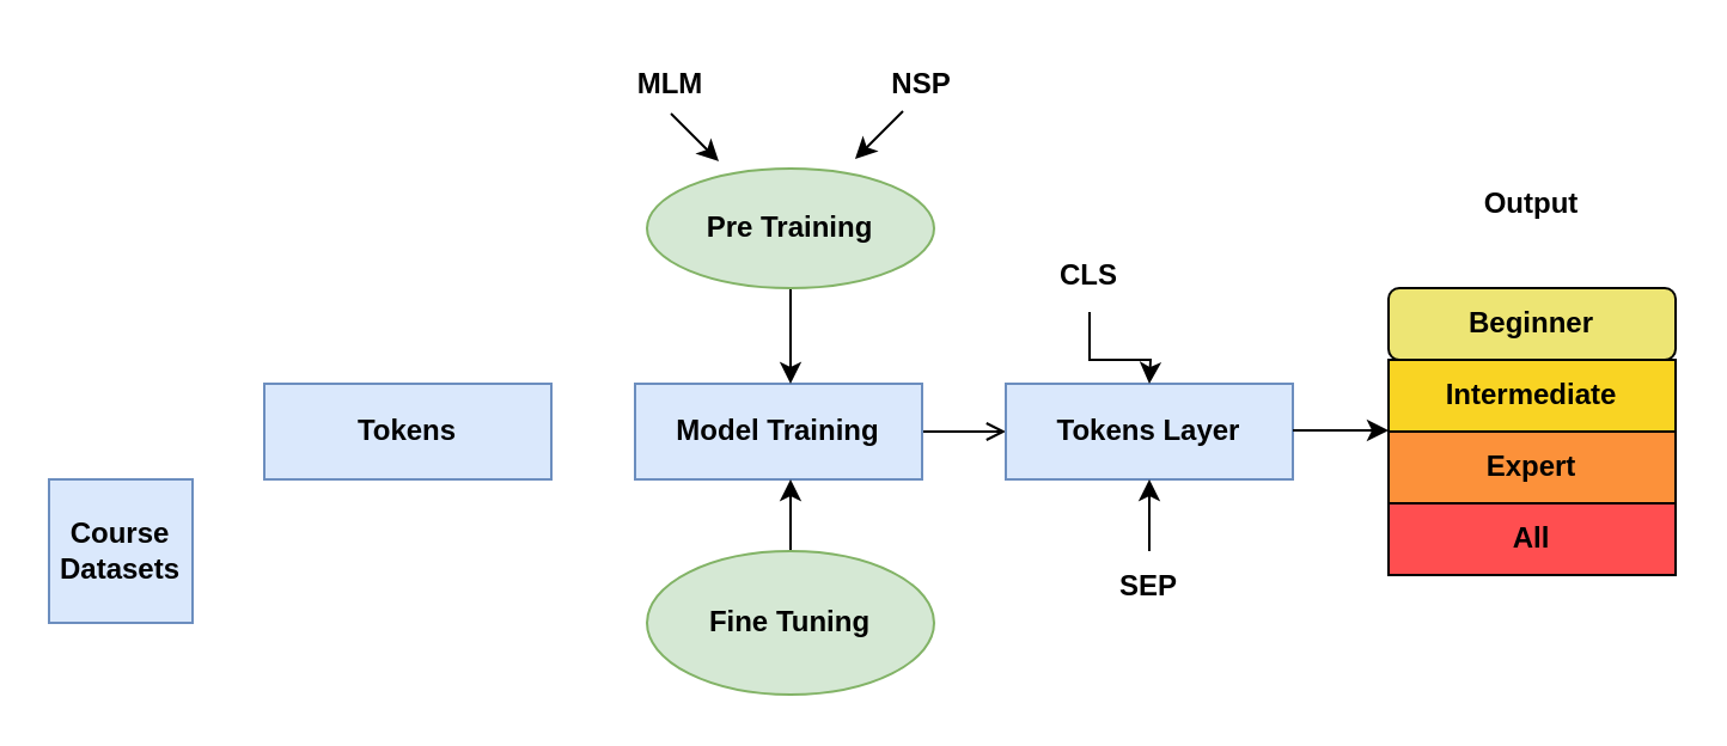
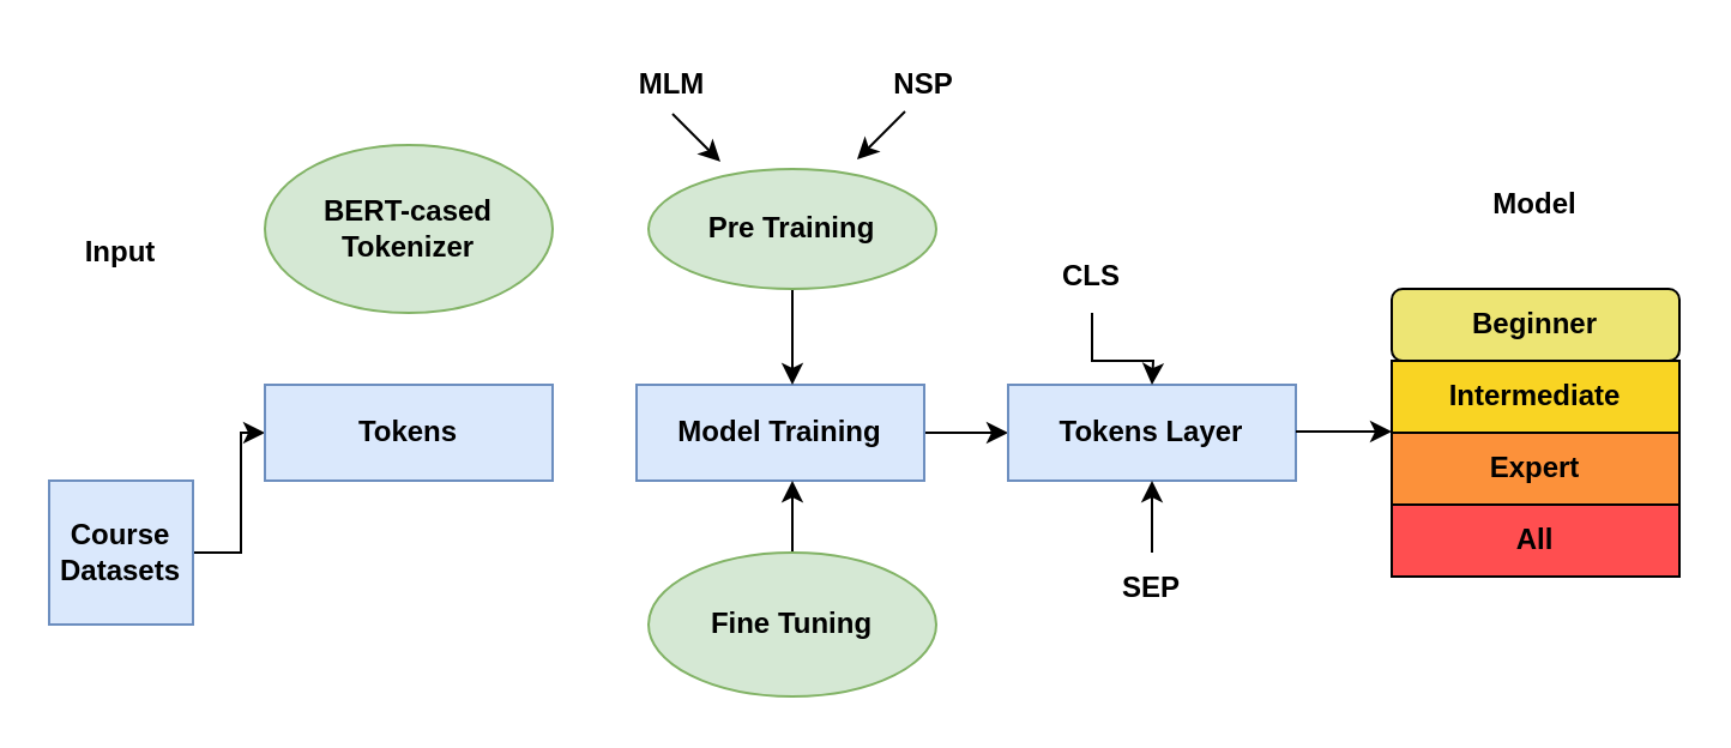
  <mxCell id="0" />
  <mxCell id="1" parent="0" />
+ <mxCell id="2" value="" style="edgeStyle=orthogonalEdgeStyle;rounded=0;orthogonalLoop=1;jettySize=auto;html=1;" edge="1" parent="1" source="3" target="4"><mxGeometry relative="1" as="geometry" /></mxCell>
  <mxCell id="3" value="&lt;b&gt;Course Datasets&lt;/b&gt;" style="whiteSpace=wrap;html=1;aspect=fixed;fillColor=#dae8fc;strokeColor=#6c8ebf;" vertex="1" parent="1"><mxGeometry x="20" y="200" width="60" height="60" as="geometry" /></mxCell>
  <mxCell id="4" value="&lt;b&gt;Tokens&lt;/b&gt;" style="rounded=0;whiteSpace=wrap;html=1;fillColor=#dae8fc;strokeColor=#6c8ebf;" vertex="1" parent="1"><mxGeometry x="110" y="160" width="120" height="40" as="geometry" /></mxCell>
- <mxCell id="5" value="" style="edgeStyle=orthogonalEdgeStyle;rounded=0;orthogonalLoop=1;jettySize=auto;html=1;endArrow=open;" edge="1" parent="1" source="6" target="7"><mxGeometry relative="1" as="geometry" /></mxCell>
+ <mxCell id="5" value="" style="edgeStyle=orthogonalEdgeStyle;rounded=0;orthogonalLoop=1;jettySize=auto;html=1;" edge="1" parent="1" source="6" target="7"><mxGeometry relative="1" as="geometry" /></mxCell>
  <mxCell id="6" value="&lt;b&gt;Model Training&lt;/b&gt;" style="rounded=0;whiteSpace=wrap;html=1;fillColor=#dae8fc;strokeColor=#6c8ebf;" vertex="1" parent="1"><mxGeometry x="265" y="160" width="120" height="40" as="geometry" /></mxCell>
  <mxCell id="7" value="&lt;b&gt;Tokens Layer&lt;/b&gt;" style="rounded=0;whiteSpace=wrap;html=1;fillColor=#dae8fc;strokeColor=#6c8ebf;" vertex="1" parent="1"><mxGeometry x="420" y="160" width="120" height="40" as="geometry" /></mxCell>
+ <mxCell id="8" value="&lt;b&gt;BERT-cased Tokenizer&lt;/b&gt;" style="ellipse;whiteSpace=wrap;html=1;fillColor=#d5e8d4;strokeColor=#82b366;" vertex="1" parent="1"><mxGeometry x="110" y="60" width="120" height="70" as="geometry" /></mxCell>
  <mxCell id="9" value="" style="edgeStyle=orthogonalEdgeStyle;rounded=0;orthogonalLoop=1;jettySize=auto;html=1;" edge="1" parent="1" source="10"><mxGeometry relative="1" as="geometry"><mxPoint x="330" y="160" as="targetPoint" /></mxGeometry></mxCell>
  <mxCell id="10" value="&lt;b&gt;Pre Training&lt;/b&gt;" style="ellipse;whiteSpace=wrap;html=1;fillColor=#d5e8d4;strokeColor=#82b366;" vertex="1" parent="1"><mxGeometry x="270" y="70" width="120" height="50" as="geometry" /></mxCell>
  <mxCell id="11" value="" style="edgeStyle=orthogonalEdgeStyle;rounded=0;orthogonalLoop=1;jettySize=auto;html=1;" edge="1" parent="1" source="12"><mxGeometry relative="1" as="geometry"><mxPoint x="330" y="200" as="targetPoint" /></mxGeometry></mxCell>
  <mxCell id="12" value="&lt;b&gt;Fine Tuning&lt;/b&gt;" style="ellipse;whiteSpace=wrap;html=1;fillColor=#d5e8d4;strokeColor=#82b366;" vertex="1" parent="1"><mxGeometry x="270" y="230" width="120" height="60" as="geometry" /></mxCell>
+ <mxCell id="13" value="&lt;b&gt;Input&lt;/b&gt;" style="text;html=1;align=center;verticalAlign=middle;whiteSpace=wrap;rounded=0;" vertex="1" parent="1"><mxGeometry x="20" y="90" width="60" height="30" as="geometry" /></mxCell>
  <mxCell id="14" value="&lt;b&gt;MLM&lt;/b&gt;" style="text;html=1;align=center;verticalAlign=middle;whiteSpace=wrap;rounded=0;" vertex="1" parent="1"><mxGeometry x="250" y="20" width="60" height="30" as="geometry" /></mxCell>
  <mxCell id="15" value="&lt;b&gt;NSP&lt;/b&gt;" style="text;html=1;align=center;verticalAlign=middle;whiteSpace=wrap;rounded=0;" vertex="1" parent="1"><mxGeometry x="355" y="20" width="60" height="30" as="geometry" /></mxCell>
  <mxCell id="16" value="" style="edgeStyle=orthogonalEdgeStyle;rounded=0;orthogonalLoop=1;jettySize=auto;html=1;" edge="1" parent="1" source="17"><mxGeometry relative="1" as="geometry"><mxPoint x="480" y="160" as="targetPoint" /></mxGeometry></mxCell>
  <mxCell id="17" value="&lt;b&gt;CLS&lt;/b&gt;" style="text;html=1;align=center;verticalAlign=middle;whiteSpace=wrap;rounded=0;" vertex="1" parent="1"><mxGeometry x="425" y="100" width="60" height="30" as="geometry" /></mxCell>
  <mxCell id="18" value="" style="edgeStyle=orthogonalEdgeStyle;rounded=0;orthogonalLoop=1;jettySize=auto;html=1;" edge="1" parent="1" source="19"><mxGeometry relative="1" as="geometry"><mxPoint x="480" y="200" as="targetPoint" /></mxGeometry></mxCell>
  <mxCell id="19" value="&lt;b&gt;SEP&lt;/b&gt;" style="text;html=1;align=center;verticalAlign=middle;whiteSpace=wrap;rounded=0;" vertex="1" parent="1"><mxGeometry x="450" y="230" width="60" height="30" as="geometry" /></mxCell>
  <mxCell id="20" value="" style="endArrow=classic;html=1;rounded=0;" edge="1" parent="1"><mxGeometry width="50" height="50" relative="1" as="geometry"><mxPoint x="377" y="46" as="sourcePoint" /><mxPoint x="357" y="66" as="targetPoint" /></mxGeometry></mxCell>
  <mxCell id="21" value="" style="endArrow=classic;html=1;rounded=0;" edge="1" parent="1"><mxGeometry width="50" height="50" relative="1" as="geometry"><mxPoint x="280" y="47" as="sourcePoint" /><mxPoint x="300" y="67" as="targetPoint" /></mxGeometry></mxCell>
  <mxCell id="22" value="&lt;b&gt;Intermediate&lt;/b&gt;" style="rounded=0;whiteSpace=wrap;html=1;fillColor=#f9d423;" vertex="1" parent="1"><mxGeometry x="580" y="150" width="120" height="30" as="geometry" /></mxCell>
  <mxCell id="23" value="&lt;b&gt;Beginner&lt;/b&gt;" style="whiteSpace=wrap;html=1;gradientColor=none;fillColor=#ede574;rounded=1;" vertex="1" parent="1"><mxGeometry x="580" y="120" width="120" height="30" as="geometry" /></mxCell>
  <mxCell id="24" value="&lt;b&gt;Expert&lt;/b&gt;" style="rounded=0;whiteSpace=wrap;html=1;fillColor=#fc913a;" vertex="1" parent="1"><mxGeometry x="580" y="180" width="120" height="30" as="geometry" /></mxCell>
  <mxCell id="25" value="&lt;b&gt;All&lt;/b&gt;" style="rounded=0;whiteSpace=wrap;html=1;fillColor=#ff4e50;" vertex="1" parent="1"><mxGeometry x="580" y="210" width="120" height="30" as="geometry" /></mxCell>
  <mxCell id="26" value="" style="endArrow=classic;html=1;rounded=0;" edge="1" parent="1"><mxGeometry width="50" height="50" relative="1" as="geometry"><mxPoint x="540" y="179.5" as="sourcePoint" /><mxPoint x="580" y="179.5" as="targetPoint" /></mxGeometry></mxCell>
- <mxCell id="27" value="&lt;b&gt;Output&lt;/b&gt;" style="text;html=1;align=center;verticalAlign=middle;whiteSpace=wrap;rounded=0;" vertex="1" parent="1"><mxGeometry x="610" y="70" width="60" height="30" as="geometry" /></mxCell>
+ <mxCell id="27" value="&lt;b&gt;Model&lt;/b&gt;" style="text;html=1;align=center;verticalAlign=middle;whiteSpace=wrap;rounded=0;" vertex="1" parent="1"><mxGeometry x="610" y="70" width="60" height="30" as="geometry" /></mxCell>
